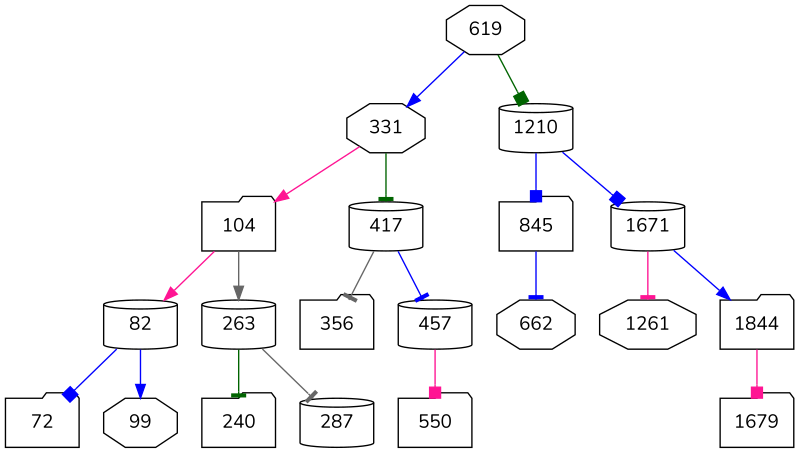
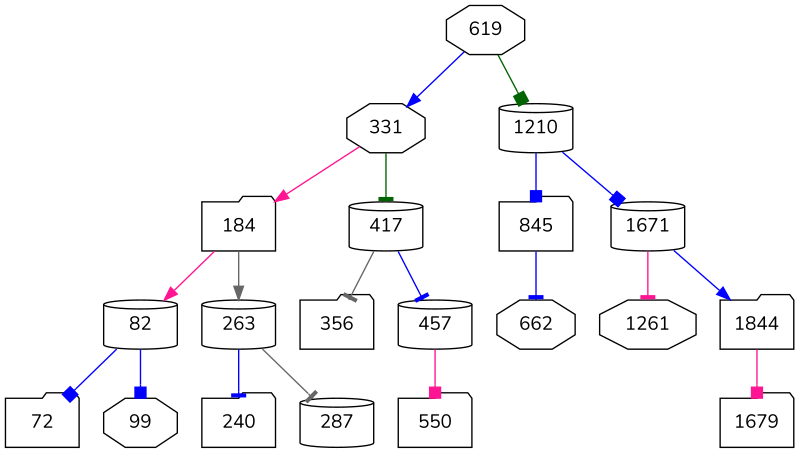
  digraph {
    fontname=Nunito
    node [fontname=Nunito shape=folder]
    edge [arrowhead=tee color=blue fontname=Nunito]
    619 [shape=octagon]
    331 [shape=octagon]
    1210 [shape=cylinder]
-   184 [label=104]
+   184
    417 [shape=cylinder]
    845
    1671 [shape=cylinder]
    82 [shape=cylinder]
    263 [shape=cylinder]
    356
    457 [shape=cylinder]
    662 [shape=octagon]
    1261 [shape=octagon]
    1844
    n15 [label=72]
    99 [shape=octagon]
    240
    287 [shape=cylinder]
    550
    1679
    619 -> 331 [arrowhead=normal]
    619 -> 1210 [arrowhead=box color=darkgreen]
    331 -> 184 [arrowhead=normal color=deeppink]
    331 -> 417 [color=darkgreen]
    1210 -> 845 [arrowhead=box]
    1210 -> 1671 [arrowhead=box]
    184 -> 82 [arrowhead=normal color=deeppink]
    184 -> 263 [arrowhead=normal color=gray40]
    417 -> 356 [color=gray40]
    417 -> 457
    845 -> 662
    1671 -> 1261 [color=deeppink]
    1671 -> 1844 [arrowhead=normal]
    82 -> n15 [arrowhead=box]
-   82 -> 99 [arrowhead=normal]
-   263 -> 240 [color=darkgreen]
+   82 -> 99 [arrowhead=box]
+   263 -> 240
    263 -> 287 [color=gray40]
    457 -> 550 [arrowhead=box color=deeppink]
    1844 -> 1679 [arrowhead=box color=deeppink]
  }
